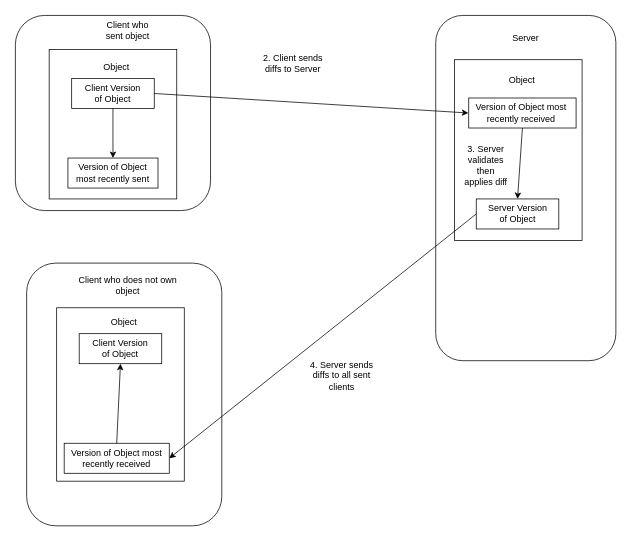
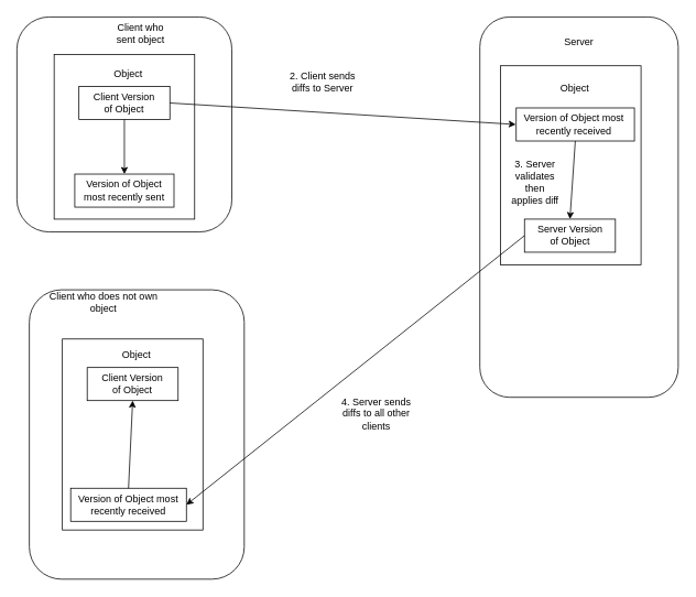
  <mxCell id="0" />
  <mxCell id="1" parent="0" />
  <mxCell id="2" value="" style="rounded=1;whiteSpace=wrap;html=1;" vertex="1" parent="1"><mxGeometry x="20" y="20" width="260" height="260" as="geometry" /></mxCell>
  <mxCell id="3" value="Client who sent object" style="text;html=1;strokeColor=none;fillColor=none;align=center;verticalAlign=middle;whiteSpace=wrap;rounded=0;" vertex="1" parent="1"><mxGeometry x="130" y="30" width="80" height="20" as="geometry" /></mxCell>
  <mxCell id="4" value="" style="rounded=1;whiteSpace=wrap;html=1;" vertex="1" parent="1"><mxGeometry x="580" y="20" width="240" height="460" as="geometry" /></mxCell>
  <mxCell id="5" value="Server" style="text;html=1;strokeColor=none;fillColor=none;align=center;verticalAlign=middle;whiteSpace=wrap;rounded=0;" vertex="1" parent="1"><mxGeometry x="680" y="40" width="40" height="20" as="geometry" /></mxCell>
  <mxCell id="6" value="Client Version of Object" style="text;html=1;strokeColor=none;fillColor=none;align=center;verticalAlign=middle;whiteSpace=wrap;rounded=0;" vertex="1" parent="1"><mxGeometry x="110" y="114" width="80" height="20" as="geometry" /></mxCell>
  <mxCell id="7" value="Version of Object most recently sent" style="text;html=1;strokeColor=none;fillColor=none;align=center;verticalAlign=middle;whiteSpace=wrap;rounded=0;" vertex="1" parent="1"><mxGeometry x="100" y="220" width="100" height="20" as="geometry" /></mxCell>
  <mxCell id="8" style="edgeStyle=orthogonalEdgeStyle;rounded=0;orthogonalLoop=1;jettySize=auto;html=1;exitX=0.5;exitY=1;exitDx=0;exitDy=0;" edge="1" parent="1"><mxGeometry relative="1" as="geometry"><mxPoint x="155" y="229" as="sourcePoint" /><mxPoint x="155" y="229" as="targetPoint" /></mxGeometry></mxCell>
  <mxCell id="9" value="" style="rounded=0;whiteSpace=wrap;html=1;fillColor=none;" vertex="1" parent="1"><mxGeometry x="65" y="65.5" width="170" height="199" as="geometry" /></mxCell>
  <mxCell id="10" value="" style="rounded=0;whiteSpace=wrap;html=1;fillColor=none;" vertex="1" parent="1"><mxGeometry x="95" y="104" width="110" height="40" as="geometry" /></mxCell>
  <mxCell id="11" value="" style="rounded=0;whiteSpace=wrap;html=1;fillColor=none;" vertex="1" parent="1"><mxGeometry x="90" y="210" width="120" height="40" as="geometry" /></mxCell>
  <mxCell id="12" value="Object" style="text;html=1;strokeColor=none;fillColor=none;align=center;verticalAlign=middle;whiteSpace=wrap;rounded=0;" vertex="1" parent="1"><mxGeometry x="135" y="79" width="40" height="20" as="geometry" /></mxCell>
  <mxCell id="13" value="" style="rounded=1;whiteSpace=wrap;html=1;" vertex="1" parent="1"><mxGeometry x="35" y="350" width="260" height="350" as="geometry" /></mxCell>
- <mxCell id="14" value="Client who does not own object" style="text;html=1;strokeColor=none;fillColor=none;align=center;verticalAlign=middle;whiteSpace=wrap;rounded=0;" vertex="1" parent="1"><mxGeometry x="100" y="370" width="140" height="20" as="geometry" /></mxCell>
+ <mxCell id="14" value="Client who does not own object" style="text;html=1;strokeColor=none;fillColor=none;align=center;verticalAlign=middle;whiteSpace=wrap;rounded=0;" vertex="1" parent="1"><mxGeometry x="55" y="355" width="140" height="20" as="geometry" /></mxCell>
  <mxCell id="15" value="Client Version of Object" style="text;html=1;strokeColor=none;fillColor=none;align=center;verticalAlign=middle;whiteSpace=wrap;rounded=0;" vertex="1" parent="1"><mxGeometry x="120" y="454" width="80" height="20" as="geometry" /></mxCell>
  <mxCell id="16" value="Version of Object most recently received" style="text;html=1;strokeColor=none;fillColor=none;align=center;verticalAlign=middle;whiteSpace=wrap;rounded=0;" vertex="1" parent="1"><mxGeometry x="90" y="600" width="130" height="20" as="geometry" /></mxCell>
  <mxCell id="17" style="edgeStyle=orthogonalEdgeStyle;rounded=0;orthogonalLoop=1;jettySize=auto;html=1;exitX=0.5;exitY=1;exitDx=0;exitDy=0;" edge="1" parent="1"><mxGeometry relative="1" as="geometry"><mxPoint x="165" y="569" as="sourcePoint" /><mxPoint x="165" y="569" as="targetPoint" /></mxGeometry></mxCell>
  <mxCell id="18" value="" style="rounded=0;whiteSpace=wrap;html=1;fillColor=none;" vertex="1" parent="1"><mxGeometry x="75" y="409.5" width="170" height="231" as="geometry" /></mxCell>
  <mxCell id="19" value="" style="rounded=0;whiteSpace=wrap;html=1;fillColor=none;" vertex="1" parent="1"><mxGeometry x="105" y="444" width="110" height="40" as="geometry" /></mxCell>
  <mxCell id="20" value="" style="rounded=0;whiteSpace=wrap;html=1;fillColor=none;" vertex="1" parent="1"><mxGeometry x="85" y="590" width="140" height="40" as="geometry" /></mxCell>
  <mxCell id="21" value="Object" style="text;html=1;strokeColor=none;fillColor=none;align=center;verticalAlign=middle;whiteSpace=wrap;rounded=0;" vertex="1" parent="1"><mxGeometry x="145" y="419" width="40" height="20" as="geometry" /></mxCell>
  <mxCell id="22" value="" style="rounded=0;whiteSpace=wrap;html=1;fillColor=none;" vertex="1" parent="1"><mxGeometry x="605" y="79" width="170" height="241" as="geometry" /></mxCell>
  <mxCell id="23" value="" style="rounded=0;whiteSpace=wrap;html=1;fillColor=none;" vertex="1" parent="1"><mxGeometry x="634" y="264.5" width="110" height="40" as="geometry" /></mxCell>
  <mxCell id="24" value="" style="rounded=0;whiteSpace=wrap;html=1;fillColor=none;" vertex="1" parent="1"><mxGeometry x="624" y="130" width="143" height="40" as="geometry" /></mxCell>
  <mxCell id="25" value="Object" style="text;html=1;strokeColor=none;fillColor=none;align=center;verticalAlign=middle;whiteSpace=wrap;rounded=0;" vertex="1" parent="1"><mxGeometry x="675" y="96.5" width="40" height="20" as="geometry" /></mxCell>
  <mxCell id="26" value="Server Version of Object" style="text;html=1;strokeColor=none;fillColor=none;align=center;verticalAlign=middle;whiteSpace=wrap;rounded=0;" vertex="1" parent="1"><mxGeometry x="646.5" y="273.5" width="85" height="20" as="geometry" /></mxCell>
  <mxCell id="27" value="Version of Object most recently received" style="text;html=1;strokeColor=none;fillColor=none;align=center;verticalAlign=middle;whiteSpace=wrap;rounded=0;" vertex="1" parent="1"><mxGeometry x="623.5" y="140" width="140" height="20" as="geometry" /></mxCell>
  <mxCell id="28" value="" style="endArrow=classic;html=1;exitX=0.5;exitY=1;exitDx=0;exitDy=0;entryX=0.5;entryY=0;entryDx=0;entryDy=0;" edge="1" parent="1" source="10" target="11"><mxGeometry width="50" height="50" relative="1" as="geometry"><mxPoint x="390" y="120" as="sourcePoint" /><mxPoint x="430" y="81.5" as="targetPoint" /></mxGeometry></mxCell>
  <mxCell id="29" value="" style="endArrow=classic;html=1;exitX=1;exitY=0.5;exitDx=0;exitDy=0;entryX=0;entryY=0.5;entryDx=0;entryDy=0;" edge="1" parent="1" source="10" target="27"><mxGeometry width="50" height="50" relative="1" as="geometry"><mxPoint x="410" y="121.5" as="sourcePoint" /><mxPoint x="460" y="71.5" as="targetPoint" /></mxGeometry></mxCell>
  <mxCell id="30" value="" style="endArrow=classic;html=1;entryX=0.5;entryY=0;entryDx=0;entryDy=0;exitX=0.5;exitY=1;exitDx=0;exitDy=0;" edge="1" parent="1" source="24" target="23"><mxGeometry width="50" height="50" relative="1" as="geometry"><mxPoint x="460" y="240" as="sourcePoint" /><mxPoint x="510" y="190" as="targetPoint" /></mxGeometry></mxCell>
  <mxCell id="31" value="" style="endArrow=classic;html=1;exitX=0;exitY=0.5;exitDx=0;exitDy=0;entryX=1;entryY=0.5;entryDx=0;entryDy=0;" edge="1" parent="1" source="23" target="20"><mxGeometry width="50" height="50" relative="1" as="geometry"><mxPoint x="20" y="650" as="sourcePoint" /><mxPoint x="350" y="500" as="targetPoint" /></mxGeometry></mxCell>
  <mxCell id="32" value="" style="endArrow=classic;html=1;entryX=0.5;entryY=1;entryDx=0;entryDy=0;exitX=0.5;exitY=0;exitDx=0;exitDy=0;" edge="1" parent="1" source="20" target="19"><mxGeometry width="50" height="50" relative="1" as="geometry"><mxPoint x="20" y="770" as="sourcePoint" /><mxPoint x="70" y="720" as="targetPoint" /></mxGeometry></mxCell>
- <mxCell id="33" value="2. Client sends diffs to Server" style="text;html=1;strokeColor=none;fillColor=none;align=center;verticalAlign=middle;whiteSpace=wrap;rounded=0;" vertex="1" parent="1"><mxGeometry x="340" y="74" width="100" height="20" as="geometry" /></mxCell>
+ <mxCell id="33" value="2. Client sends diffs to Server" style="text;html=1;strokeColor=none;fillColor=none;align=center;verticalAlign=middle;whiteSpace=wrap;rounded=0;" vertex="1" parent="1"><mxGeometry x="340" y="89" width="100" height="20" as="geometry" /></mxCell>
  <mxCell id="34" value="3. Server validates then applies diff" style="text;html=1;strokeColor=none;fillColor=none;align=center;verticalAlign=middle;whiteSpace=wrap;rounded=0;" vertex="1" parent="1"><mxGeometry x="614" y="210" width="66" height="20" as="geometry" /></mxCell>
- <mxCell id="35" value="4. Server sends diffs to all sent clients" style="text;html=1;strokeColor=none;fillColor=none;align=center;verticalAlign=middle;whiteSpace=wrap;rounded=0;" vertex="1" parent="1"><mxGeometry x="410" y="490" width="90" height="20" as="geometry" /></mxCell>
+ <mxCell id="35" value="4. Server sends diffs to all other clients" style="text;html=1;strokeColor=none;fillColor=none;align=center;verticalAlign=middle;whiteSpace=wrap;rounded=0;" vertex="1" parent="1"><mxGeometry x="410" y="490" width="90" height="20" as="geometry" /></mxCell>
